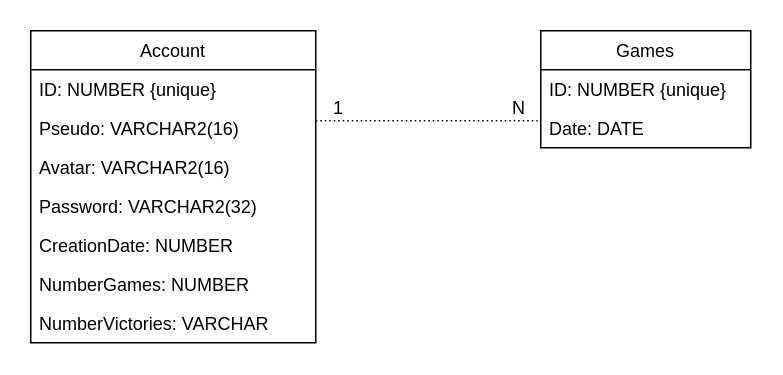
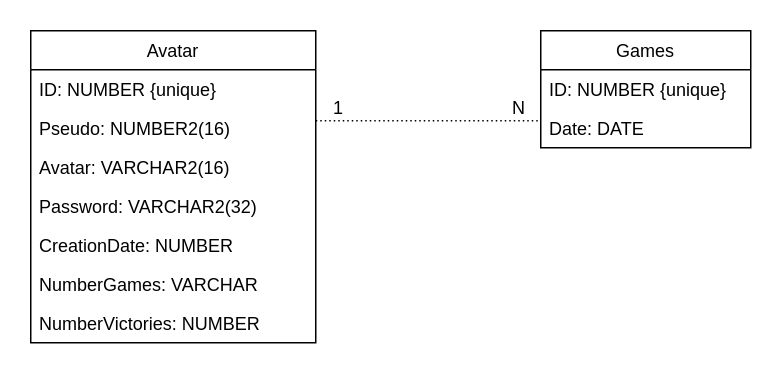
  <mxCell id="0" />
  <mxCell id="1" parent="0" />
- <mxCell id="2" value="Account" style="swimlane;fontStyle=0;childLayout=stackLayout;horizontal=1;startSize=26;fillColor=none;horizontalStack=0;resizeParent=1;resizeParentMax=0;resizeLast=0;collapsible=1;marginBottom=0;" vertex="1" parent="1"><mxGeometry x="20" y="20" width="190" height="208" as="geometry" /></mxCell>
+ <mxCell id="2" value="Avatar" style="swimlane;fontStyle=0;childLayout=stackLayout;horizontal=1;startSize=26;fillColor=none;horizontalStack=0;resizeParent=1;resizeParentMax=0;resizeLast=0;collapsible=1;marginBottom=0;" vertex="1" parent="1"><mxGeometry x="20" y="20" width="190" height="208" as="geometry" /></mxCell>
  <mxCell id="3" value="ID: NUMBER {unique}" style="text;strokeColor=none;fillColor=none;align=left;verticalAlign=top;spacingLeft=4;spacingRight=4;overflow=hidden;rotatable=0;points=[[0,0.5],[1,0.5]];portConstraint=eastwest;" vertex="1" parent="2"><mxGeometry y="26" width="190" height="26" as="geometry" /></mxCell>
- <mxCell id="4" value="Pseudo: VARCHAR2(16)" style="text;strokeColor=none;fillColor=none;align=left;verticalAlign=top;spacingLeft=4;spacingRight=4;overflow=hidden;rotatable=0;points=[[0,0.5],[1,0.5]];portConstraint=eastwest;" vertex="1" parent="2"><mxGeometry y="52" width="190" height="26" as="geometry" /></mxCell>
+ <mxCell id="4" value="Pseudo: NUMBER2(16)" style="text;strokeColor=none;fillColor=none;align=left;verticalAlign=top;spacingLeft=4;spacingRight=4;overflow=hidden;rotatable=0;points=[[0,0.5],[1,0.5]];portConstraint=eastwest;" vertex="1" parent="2"><mxGeometry y="52" width="190" height="26" as="geometry" /></mxCell>
  <mxCell id="5" value="Avatar: VARCHAR2(16)" style="text;strokeColor=none;fillColor=none;align=left;verticalAlign=top;spacingLeft=4;spacingRight=4;overflow=hidden;rotatable=0;points=[[0,0.5],[1,0.5]];portConstraint=eastwest;" vertex="1" parent="2"><mxGeometry y="78" width="190" height="26" as="geometry" /></mxCell>
  <mxCell id="6" value="Password: VARCHAR2(32)" style="text;strokeColor=none;fillColor=none;align=left;verticalAlign=top;spacingLeft=4;spacingRight=4;overflow=hidden;rotatable=0;points=[[0,0.5],[1,0.5]];portConstraint=eastwest;" vertex="1" parent="2"><mxGeometry y="104" width="190" height="26" as="geometry" /></mxCell>
  <mxCell id="7" value="CreationDate: NUMBER" style="text;strokeColor=none;fillColor=none;align=left;verticalAlign=top;spacingLeft=4;spacingRight=4;overflow=hidden;rotatable=0;points=[[0,0.5],[1,0.5]];portConstraint=eastwest;" vertex="1" parent="2"><mxGeometry y="130" width="190" height="26" as="geometry" /></mxCell>
- <mxCell id="8" value="NumberGames: NUMBER" style="text;strokeColor=none;fillColor=none;align=left;verticalAlign=top;spacingLeft=4;spacingRight=4;overflow=hidden;rotatable=0;points=[[0,0.5],[1,0.5]];portConstraint=eastwest;" vertex="1" parent="2"><mxGeometry y="156" width="190" height="26" as="geometry" /></mxCell>
- <mxCell id="9" value="NumberVictories: VARCHAR" style="text;strokeColor=none;fillColor=none;align=left;verticalAlign=top;spacingLeft=4;spacingRight=4;overflow=hidden;rotatable=0;points=[[0,0.5],[1,0.5]];portConstraint=eastwest;" vertex="1" parent="2"><mxGeometry y="182" width="190" height="26" as="geometry" /></mxCell>
+ <mxCell id="8" value="NumberGames: VARCHAR" style="text;strokeColor=none;fillColor=none;align=left;verticalAlign=top;spacingLeft=4;spacingRight=4;overflow=hidden;rotatable=0;points=[[0,0.5],[1,0.5]];portConstraint=eastwest;" vertex="1" parent="2"><mxGeometry y="156" width="190" height="26" as="geometry" /></mxCell>
+ <mxCell id="9" value="NumberVictories: NUMBER" style="text;strokeColor=none;fillColor=none;align=left;verticalAlign=top;spacingLeft=4;spacingRight=4;overflow=hidden;rotatable=0;points=[[0,0.5],[1,0.5]];portConstraint=eastwest;" vertex="1" parent="2"><mxGeometry y="182" width="190" height="26" as="geometry" /></mxCell>
  <mxCell id="10" value="Games" style="swimlane;fontStyle=0;childLayout=stackLayout;horizontal=1;startSize=26;fillColor=none;horizontalStack=0;resizeParent=1;resizeParentMax=0;resizeLast=0;collapsible=1;marginBottom=0;" vertex="1" parent="1"><mxGeometry x="360" y="20" width="140" height="78" as="geometry" /></mxCell>
  <mxCell id="11" value="ID: NUMBER {unique}" style="text;strokeColor=none;fillColor=none;align=left;verticalAlign=top;spacingLeft=4;spacingRight=4;overflow=hidden;rotatable=0;points=[[0,0.5],[1,0.5]];portConstraint=eastwest;" vertex="1" parent="10"><mxGeometry y="26" width="140" height="26" as="geometry" /></mxCell>
  <mxCell id="12" value="Date: DATE" style="text;strokeColor=none;fillColor=none;align=left;verticalAlign=top;spacingLeft=4;spacingRight=4;overflow=hidden;rotatable=0;points=[[0,0.5],[1,0.5]];portConstraint=eastwest;" vertex="1" parent="10"><mxGeometry y="52" width="140" height="26" as="geometry" /></mxCell>
  <mxCell id="13" value="" style="endArrow=none;html=1;rounded=0;dashed=1;dashPattern=1 2;" edge="1" parent="1"><mxGeometry relative="1" as="geometry"><mxPoint x="210" y="80" as="sourcePoint" /><mxPoint x="360" y="80" as="targetPoint" /><Array as="points" /></mxGeometry></mxCell>
  <mxCell id="14" value="1" style="resizable=0;html=1;align=left;verticalAlign=bottom;" connectable="0" vertex="1" parent="13"><mxGeometry x="-1" relative="1" as="geometry"><mxPoint x="10" as="offset" /></mxGeometry></mxCell>
  <mxCell id="15" value="N" style="resizable=0;html=1;align=right;verticalAlign=bottom;" connectable="0" vertex="1" parent="13"><mxGeometry x="1" relative="1" as="geometry"><mxPoint x="-10" as="offset" /></mxGeometry></mxCell>
